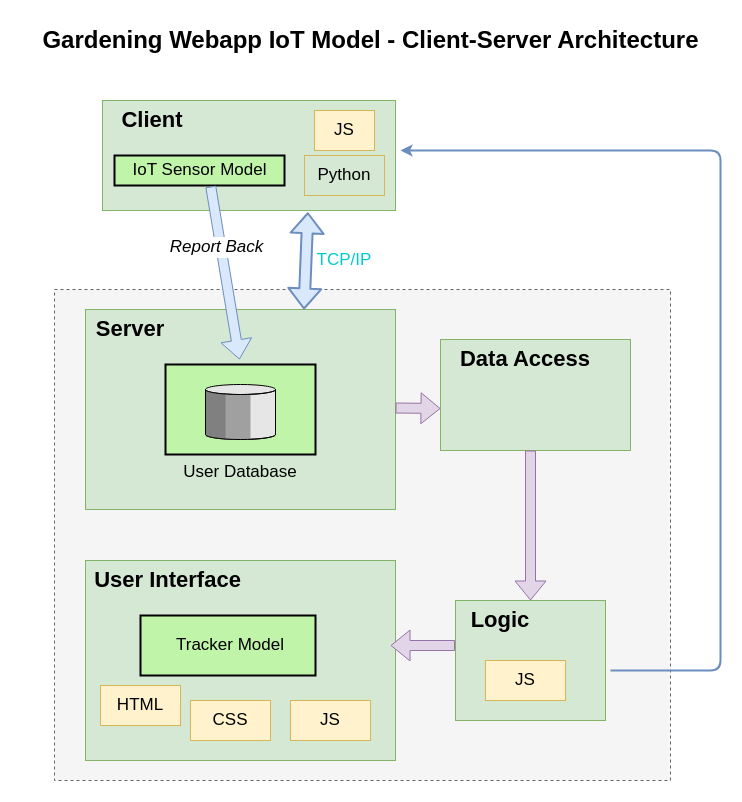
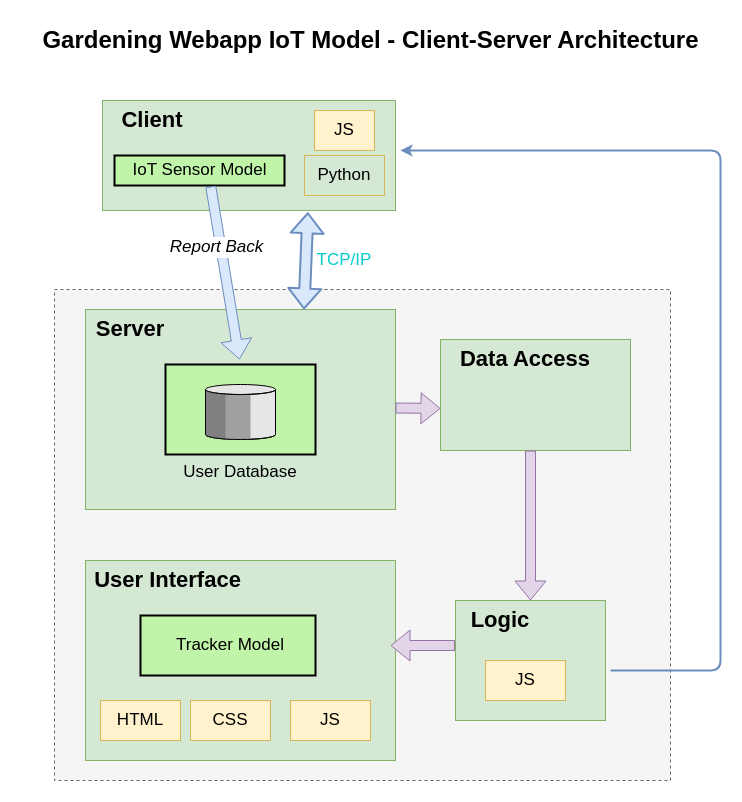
  <mxCell id="0" style=";html=1;" />
  <mxCell id="1" style=";html=1;" parent="0" />
  <mxCell id="2" value="" style="rounded=0;whiteSpace=wrap;html=1;fontSize=17;dashed=1;fillColor=#f5f5f5;strokeColor=#666666;fontColor=#333333;" vertex="1" parent="1"><mxGeometry x="54" y="289" width="616" height="491" as="geometry" /></mxCell>
  <mxCell id="3" value="" style="rounded=0;whiteSpace=wrap;html=1;fillColor=#d5e8d4;strokeColor=#82b366;" vertex="1" parent="1"><mxGeometry x="440" y="339" width="190" height="111" as="geometry" /></mxCell>
  <mxCell id="4" value="" style="rounded=0;whiteSpace=wrap;html=1;fillColor=#d5e8d4;strokeColor=#82b366;" vertex="1" parent="1"><mxGeometry x="102" y="100" width="293" height="110" as="geometry" /></mxCell>
  <mxCell id="5" value="Client" style="text;html=1;strokeColor=none;fillColor=none;align=center;verticalAlign=middle;whiteSpace=wrap;rounded=0;fontSize=22;fontStyle=1" vertex="1" parent="1"><mxGeometry x="96.5" y="110" width="110" height="20" as="geometry" /></mxCell>
  <mxCell id="6" value="Gardening Webapp IoT Model - Client-Server Architecture" style="text;strokeColor=none;fillColor=none;html=1;fontSize=24;fontStyle=1;verticalAlign=middle;align=center;" vertex="1" parent="1"><mxGeometry x="20" y="20" width="700" height="40" as="geometry" /></mxCell>
  <mxCell id="7" value="" style="rounded=0;whiteSpace=wrap;html=1;fillColor=#d5e8d4;strokeColor=#82b366;" vertex="1" parent="1"><mxGeometry x="85" y="309" width="310" height="200" as="geometry" /></mxCell>
  <mxCell id="8" value="Server" style="text;html=1;strokeColor=none;fillColor=none;align=center;verticalAlign=middle;whiteSpace=wrap;rounded=0;fontSize=22;fontStyle=1" vertex="1" parent="1"><mxGeometry x="75" y="319" width="110" height="20" as="geometry" /></mxCell>
  <mxCell id="9" value="User Database" style="strokeWidth=2;outlineConnect=0;dashed=0;align=center;fontSize=17;verticalLabelPosition=bottom;verticalAlign=top;shape=mxgraph.eip.message_store;fillColor=#c0f5a9" vertex="1" parent="1"><mxGeometry x="165" y="364" width="150" height="90" as="geometry" /></mxCell>
  <mxCell id="10" value="JS" style="rounded=0;whiteSpace=wrap;html=1;fontSize=17;fillColor=#fff2cc;strokeColor=#d6b656;" vertex="1" parent="1"><mxGeometry x="314" y="110" width="60" height="40" as="geometry" /></mxCell>
  <mxCell id="11" value="Python" style="rounded=0;whiteSpace=wrap;html=1;fontSize=17;fillColor=#d5e8d4;strokeColor=#d6b656;" vertex="1" parent="1"><mxGeometry x="304" y="155" width="80" height="40" as="geometry" /></mxCell>
  <mxCell id="12" value="" style="rounded=0;whiteSpace=wrap;html=1;fillColor=#d5e8d4;strokeColor=#82b366;" vertex="1" parent="1"><mxGeometry x="455" y="600" width="150" height="120" as="geometry" /></mxCell>
  <mxCell id="13" value="Logic" style="text;html=1;strokeColor=none;fillColor=none;align=center;verticalAlign=middle;whiteSpace=wrap;rounded=0;fontSize=22;fontStyle=1" vertex="1" parent="1"><mxGeometry x="445" y="610" width="110" height="20" as="geometry" /></mxCell>
  <mxCell id="14" value="JS" style="rounded=0;whiteSpace=wrap;html=1;fontSize=17;fillColor=#fff2cc;strokeColor=#d6b656;" vertex="1" parent="1"><mxGeometry x="485" y="660" width="80" height="40" as="geometry" /></mxCell>
  <mxCell id="15" value="Data Access" style="text;html=1;strokeColor=none;fillColor=none;align=center;verticalAlign=middle;whiteSpace=wrap;rounded=0;fontSize=22;fontStyle=1" vertex="1" parent="1"><mxGeometry x="440" y="349" width="170" height="20" as="geometry" /></mxCell>
  <mxCell id="16" value="" style="rounded=0;whiteSpace=wrap;html=1;fillColor=#d5e8d4;strokeColor=#82b366;" vertex="1" parent="1"><mxGeometry x="85" y="560" width="310" height="200" as="geometry" /></mxCell>
  <mxCell id="17" value="User Interface" style="text;html=1;strokeColor=none;fillColor=none;align=center;verticalAlign=middle;whiteSpace=wrap;rounded=0;fontSize=22;fontStyle=1" vertex="1" parent="1"><mxGeometry x="75" y="570" width="185" height="20" as="geometry" /></mxCell>
- <mxCell id="18" value="HTML" style="rounded=0;whiteSpace=wrap;html=1;fontSize=17;fillColor=#fff2cc;strokeColor=#d6b656;" vertex="1" parent="1"><mxGeometry x="100" y="685" width="80" height="40" as="geometry" /></mxCell>
+ <mxCell id="18" value="HTML" style="rounded=0;whiteSpace=wrap;html=1;fontSize=17;fillColor=#fff2cc;strokeColor=#d6b656;" vertex="1" parent="1"><mxGeometry x="100" y="700" width="80" height="40" as="geometry" /></mxCell>
  <mxCell id="19" value="CSS" style="rounded=0;whiteSpace=wrap;html=1;fontSize=17;fillColor=#fff2cc;strokeColor=#d6b656;" vertex="1" parent="1"><mxGeometry x="190" y="700" width="80" height="40" as="geometry" /></mxCell>
  <mxCell id="20" value="JS" style="rounded=0;whiteSpace=wrap;html=1;fontSize=17;fillColor=#fff2cc;strokeColor=#d6b656;" vertex="1" parent="1"><mxGeometry x="290" y="700" width="80" height="40" as="geometry" /></mxCell>
  <mxCell id="21" value="" style="strokeWidth=2;dashed=0;align=center;fontSize=8;shape=rect;fillColor=#c0f5a9;verticalLabelPosition=bottom;verticalAlign=top;" vertex="1" parent="1"><mxGeometry x="140" y="615" width="175" height="60" as="geometry" /></mxCell>
  <mxCell id="22" value="Tracker Model" style="text;html=1;strokeColor=none;fillColor=none;align=center;verticalAlign=middle;whiteSpace=wrap;rounded=0;fontSize=17;" vertex="1" parent="1"><mxGeometry x="155" y="635" width="150" height="20" as="geometry" /></mxCell>
  <mxCell id="23" value="" style="strokeWidth=2;dashed=0;align=center;fontSize=8;shape=rect;fillColor=#c0f5a9;verticalLabelPosition=bottom;verticalAlign=top;" vertex="1" parent="1"><mxGeometry x="114" y="155" width="170" height="30" as="geometry" /></mxCell>
  <mxCell id="24" value="IoT Sensor Model" style="text;html=1;strokeColor=none;fillColor=none;align=center;verticalAlign=middle;whiteSpace=wrap;rounded=0;fontSize=17;" vertex="1" parent="1"><mxGeometry x="98.5" y="160" width="201" height="20" as="geometry" /></mxCell>
  <mxCell id="25" value="" style="shape=flexArrow;endArrow=classic;html=1;fontSize=17;fillColor=#e1d5e7;strokeColor=#9673a6;" edge="1" parent="1"><mxGeometry width="50" height="50" relative="1" as="geometry"><mxPoint x="395" y="407.5" as="sourcePoint" /><mxPoint x="440" y="408" as="targetPoint" /></mxGeometry></mxCell>
  <mxCell id="26" value="" style="shape=flexArrow;endArrow=classic;html=1;fontSize=17;entryX=0.5;entryY=0;entryDx=0;entryDy=0;fillColor=#e1d5e7;strokeColor=#9673a6;" edge="1" parent="1" target="12"><mxGeometry width="50" height="50" relative="1" as="geometry"><mxPoint x="530" y="450" as="sourcePoint" /><mxPoint x="555" y="550" as="targetPoint" /></mxGeometry></mxCell>
  <mxCell id="27" value="" style="shape=flexArrow;endArrow=classic;html=1;fontSize=17;entryX=0.984;entryY=0.425;entryDx=0;entryDy=0;fillColor=#e1d5e7;strokeColor=#9673a6;entryPerimeter=0;" edge="1" parent="1" target="16"><mxGeometry width="50" height="50" relative="1" as="geometry"><mxPoint x="454.5" y="645" as="sourcePoint" /><mxPoint x="454.5" y="795" as="targetPoint" /></mxGeometry></mxCell>
  <mxCell id="28" value="" style="shape=flexArrow;endArrow=classic;html=1;fontSize=17;fillColor=#dae8fc;strokeColor=#6c8ebf;exitX=0.556;exitY=1.3;exitDx=0;exitDy=0;exitPerimeter=0;" edge="1" parent="1" source="24"><mxGeometry width="50" height="50" relative="1" as="geometry"><mxPoint x="238.5" y="209" as="sourcePoint" /><mxPoint x="239" y="359" as="targetPoint" /></mxGeometry></mxCell>
  <mxCell id="29" value="Report Back" style="text;html=1;align=center;verticalAlign=middle;resizable=0;points=[];;labelBackgroundColor=#ffffff;fontSize=17;fontStyle=2" vertex="1" connectable="0" parent="28"><mxGeometry x="-0.316" y="-5" relative="1" as="geometry"><mxPoint as="offset" /></mxGeometry></mxCell>
  <mxCell id="30" value="" style="edgeStyle=elbowEdgeStyle;elbow=horizontal;endArrow=classic;html=1;fontSize=17;fillColor=#dae8fc;strokeColor=#6c8ebf;strokeWidth=2;" edge="1" parent="1"><mxGeometry width="50" height="50" relative="1" as="geometry"><mxPoint x="610" y="670" as="sourcePoint" /><mxPoint x="400" y="150" as="targetPoint" /><Array as="points"><mxPoint x="720" y="640" /></Array></mxGeometry></mxCell>
  <mxCell id="31" value="" style="shape=flexArrow;endArrow=classic;startArrow=classic;html=1;strokeWidth=2;fontSize=17;entryX=0.701;entryY=1.016;entryDx=0;entryDy=0;entryPerimeter=0;fillColor=#dae8fc;strokeColor=#6c8ebf;" edge="1" parent="1" target="4"><mxGeometry width="50" height="50" relative="1" as="geometry"><mxPoint x="303.5" y="309" as="sourcePoint" /><mxPoint x="303.5" y="229" as="targetPoint" /></mxGeometry></mxCell>
  <mxCell id="32" value="TCP/IP" style="text;html=1;strokeColor=none;fillColor=none;align=center;verticalAlign=middle;whiteSpace=wrap;rounded=0;fontSize=17;fontColor=#00CCCC;" vertex="1" parent="1"><mxGeometry x="324" y="250" width="40" height="20" as="geometry" /></mxCell>
